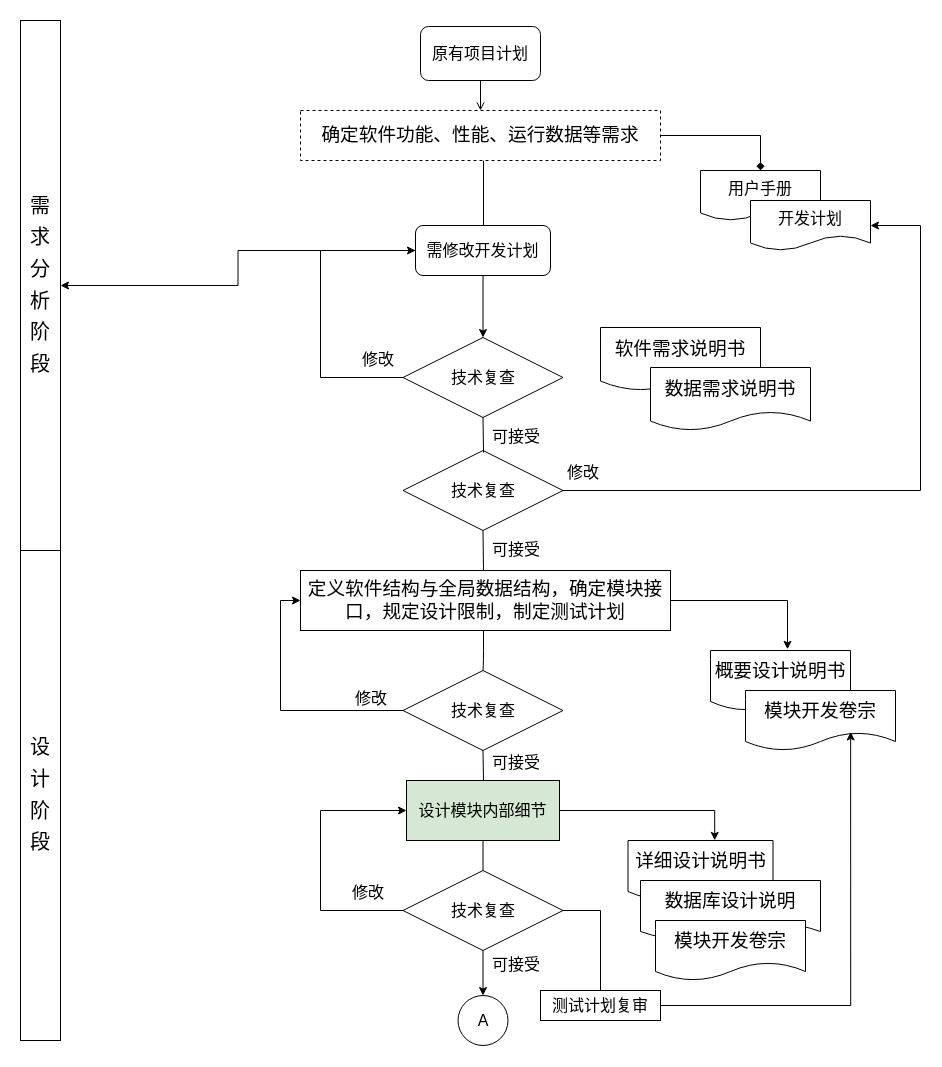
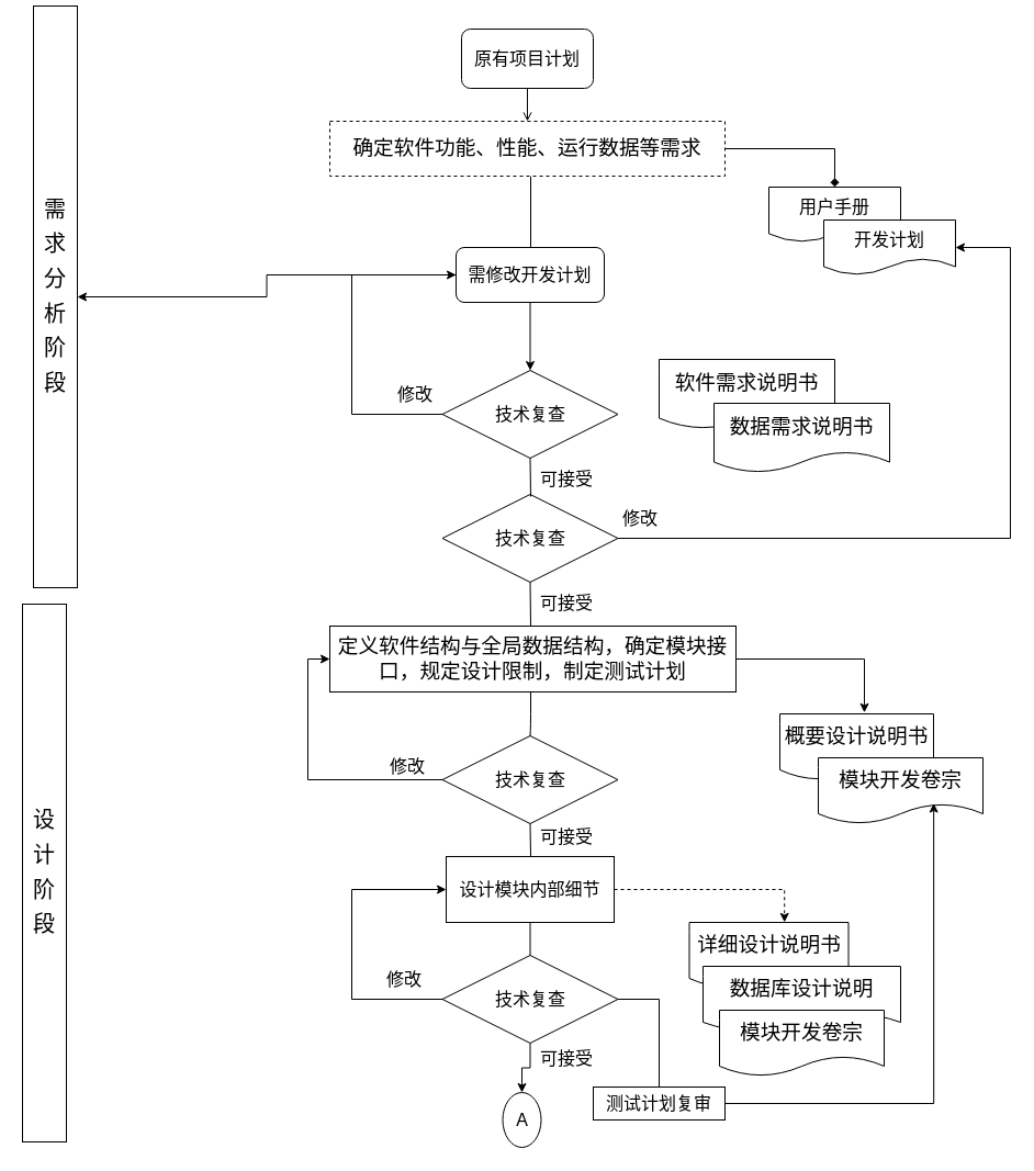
  <mxCell id="0" />
  <mxCell id="1" parent="0" />
- <mxCell id="2" value="&lt;p style=&quot;line-height: 130%&quot;&gt;&lt;font style=&quot;font-size: 20px ; line-height: 158%&quot;&gt;需求分析阶段&lt;/font&gt;&lt;/p&gt;" style="rounded=0;whiteSpace=wrap;html=1;align=center;" vertex="1" parent="1"><mxGeometry x="20" y="20" width="40" height="530" as="geometry" /></mxCell>
+ <mxCell id="2" value="&lt;p style=&quot;line-height: 130%&quot;&gt;&lt;font style=&quot;font-size: 20px ; line-height: 158%&quot;&gt;需求分析阶段&lt;/font&gt;&lt;/p&gt;" style="rounded=0;whiteSpace=wrap;html=1;align=center;" vertex="1" parent="1"><mxGeometry x="30" y="5" width="40" height="530" as="geometry" /></mxCell>
  <mxCell id="3" value="&lt;p style=&quot;line-height: 130%&quot;&gt;&lt;span style=&quot;font-size: 20px ; line-height: 158%&quot;&gt;设计阶段&lt;/span&gt;&lt;/p&gt;" style="rounded=0;whiteSpace=wrap;html=1;align=center;" vertex="1" parent="1"><mxGeometry x="20" y="550" width="40" height="490" as="geometry" /></mxCell>
  <mxCell id="4" style="edgeStyle=orthogonalEdgeStyle;rounded=0;orthogonalLoop=1;jettySize=auto;html=1;exitX=0.5;exitY=1;exitDx=0;exitDy=0;fontSize=16;endArrow=open;" edge="1" parent="1" source="5" target="8"><mxGeometry relative="1" as="geometry"><mxPoint x="480" y="110" as="targetPoint" /></mxGeometry></mxCell>
  <mxCell id="5" value="原有项目计划" style="rounded=1;whiteSpace=wrap;html=1;fontSize=16;" vertex="1" parent="1"><mxGeometry x="420" y="26" width="120" height="54" as="geometry" /></mxCell>
  <mxCell id="6" style="edgeStyle=orthogonalEdgeStyle;rounded=0;orthogonalLoop=1;jettySize=auto;html=1;exitX=1;exitY=0.5;exitDx=0;exitDy=0;entryX=0.5;entryY=0;entryDx=0;entryDy=0;fontSize=16;endArrow=diamond;" edge="1" parent="1" source="8" target="20"><mxGeometry relative="1" as="geometry"><Array as="points"><mxPoint x="760" y="135" /><mxPoint x="760" y="170" /></Array></mxGeometry></mxCell>
  <mxCell id="7" style="edgeStyle=orthogonalEdgeStyle;rounded=0;orthogonalLoop=1;jettySize=auto;html=1;entryX=0.5;entryY=0;entryDx=0;entryDy=0;fontSize=16;" edge="1" parent="1" source="8" target="11"><mxGeometry relative="1" as="geometry"><Array as="points"><mxPoint x="483" y="240" /><mxPoint x="483" y="240" /></Array></mxGeometry></mxCell>
  <mxCell id="8" value="&lt;p class=&quot;MsoNormal&quot;&gt;&lt;span style=&quot;font-size: 14pt&quot;&gt;&lt;font face=&quot;仿宋_GB2312&quot;&gt;确定软件功能、性能、运行数据等需求&lt;/font&gt;&lt;/span&gt;&lt;/p&gt;" style="rounded=0;whiteSpace=wrap;html=1;dashed=1;" vertex="1" parent="1"><mxGeometry x="300" y="110" width="360" height="50" as="geometry" /></mxCell>
  <mxCell id="9" style="edgeStyle=orthogonalEdgeStyle;rounded=0;orthogonalLoop=1;jettySize=auto;html=1;exitX=0.5;exitY=1;exitDx=0;exitDy=0;entryX=0.5;entryY=0;entryDx=0;entryDy=0;fontSize=16;" edge="1" parent="1" source="11" target="13"><mxGeometry relative="1" as="geometry" /></mxCell>
  <mxCell id="10" style="edgeStyle=orthogonalEdgeStyle;rounded=0;orthogonalLoop=1;jettySize=auto;html=1;fontSize=16;" edge="1" parent="1" source="11" target="2"><mxGeometry relative="1" as="geometry" /></mxCell>
  <mxCell id="11" value="需修改开发计划" style="rounded=1;whiteSpace=wrap;html=1;fontSize=16;" vertex="1" parent="1"><mxGeometry x="415" y="225" width="135" height="50" as="geometry" /></mxCell>
  <mxCell id="12" style="edgeStyle=orthogonalEdgeStyle;rounded=0;orthogonalLoop=1;jettySize=auto;html=1;exitX=0;exitY=0.5;exitDx=0;exitDy=0;entryX=0;entryY=0.5;entryDx=0;entryDy=0;fontSize=16;" edge="1" parent="1" source="13" target="11"><mxGeometry relative="1" as="geometry"><Array as="points"><mxPoint x="320" y="377" /><mxPoint x="320" y="250" /></Array></mxGeometry></mxCell>
  <mxCell id="13" value="技术复查" style="rhombus;whiteSpace=wrap;html=1;fontSize=16;" vertex="1" parent="1"><mxGeometry x="402.5" y="337" width="160" height="80" as="geometry" /></mxCell>
  <mxCell id="14" style="edgeStyle=orthogonalEdgeStyle;rounded=0;orthogonalLoop=1;jettySize=auto;html=1;entryX=1;entryY=0.5;entryDx=0;entryDy=0;fontSize=16;" edge="1" parent="1" source="15" target="23"><mxGeometry relative="1" as="geometry"><Array as="points"><mxPoint x="920" y="490" /><mxPoint x="920" y="225" /></Array></mxGeometry></mxCell>
  <mxCell id="15" value="技术复查" style="rhombus;whiteSpace=wrap;html=1;fontSize=16;" vertex="1" parent="1"><mxGeometry x="402.5" y="450" width="160" height="80" as="geometry" /></mxCell>
  <mxCell id="16" value="" style="endArrow=none;html=1;entryX=0.5;entryY=1;entryDx=0;entryDy=0;" edge="1" parent="1" target="13"><mxGeometry width="50" height="50" relative="1" as="geometry"><mxPoint x="483" y="452" as="sourcePoint" /><mxPoint x="482.5" y="422" as="targetPoint" /><Array as="points" /></mxGeometry></mxCell>
  <mxCell id="17" value="可接受" style="text;html=1;resizable=0;points=[];autosize=1;align=left;verticalAlign=top;spacingTop=-4;fontSize=16;" vertex="1" parent="1"><mxGeometry x="490" y="423.5" width="60" height="20" as="geometry" /></mxCell>
  <mxCell id="18" value="修改" style="text;html=1;resizable=0;points=[];autosize=1;align=left;verticalAlign=top;spacingTop=-4;fontSize=16;" vertex="1" parent="1"><mxGeometry x="565" y="460" width="50" height="20" as="geometry" /></mxCell>
  <mxCell id="19" value="修改" style="text;html=1;resizable=0;points=[];autosize=1;align=left;verticalAlign=top;spacingTop=-4;fontSize=16;" vertex="1" parent="1"><mxGeometry x="360" y="347" width="50" height="20" as="geometry" /></mxCell>
  <mxCell id="20" value="用户手册" style="shape=document;whiteSpace=wrap;html=1;boundedLbl=1;fontSize=16;" vertex="1" parent="1"><mxGeometry x="700" y="170" width="120" height="50" as="geometry" /></mxCell>
  <mxCell id="21" value="&lt;p class=&quot;MsoNormal&quot;&gt;&lt;span style=&quot;font-size: 14pt&quot;&gt;&lt;font face=&quot;仿宋_GB2312&quot;&gt;软件需求说明书&lt;/font&gt;&lt;/span&gt;&lt;/p&gt;" style="shape=document;whiteSpace=wrap;html=1;boundedLbl=1;" vertex="1" parent="1"><mxGeometry x="600" y="327" width="160" height="63" as="geometry" /></mxCell>
  <mxCell id="22" value="&lt;p class=&quot;MsoNormal&quot;&gt;&lt;span style=&quot;font-size: 14pt&quot;&gt;&lt;font face=&quot;仿宋_GB2312&quot;&gt;数据需求说明书&lt;/font&gt;&lt;/span&gt;&lt;/p&gt;" style="shape=document;whiteSpace=wrap;html=1;boundedLbl=1;fontSize=16;" vertex="1" parent="1"><mxGeometry x="650" y="367" width="160" height="63" as="geometry" /></mxCell>
  <mxCell id="23" value="开发计划" style="shape=document;whiteSpace=wrap;html=1;boundedLbl=1;fontSize=16;" vertex="1" parent="1"><mxGeometry x="750" y="200" width="120" height="50" as="geometry" /></mxCell>
  <mxCell id="24" value="" style="endArrow=none;html=1;fontSize=16;entryX=0.5;entryY=1;entryDx=0;entryDy=0;" edge="1" parent="1" target="15"><mxGeometry width="50" height="50" relative="1" as="geometry"><mxPoint x="483" y="570" as="sourcePoint" /><mxPoint x="507.5" y="590" as="targetPoint" /></mxGeometry></mxCell>
  <mxCell id="25" value="可接受" style="text;html=1;resizable=0;points=[];autosize=1;align=left;verticalAlign=top;spacingTop=-4;fontSize=16;" vertex="1" parent="1"><mxGeometry x="490" y="536.5" width="60" height="20" as="geometry" /></mxCell>
  <mxCell id="26" style="edgeStyle=orthogonalEdgeStyle;rounded=0;orthogonalLoop=1;jettySize=auto;html=1;entryX=0.55;entryY=-0.02;entryDx=0;entryDy=0;entryPerimeter=0;fontSize=16;" edge="1" parent="1" source="27" target="28"><mxGeometry relative="1" as="geometry" /></mxCell>
  <mxCell id="27" value="&lt;p class=&quot;MsoNormal&quot;&gt;&lt;span style=&quot;font-size: 14pt&quot;&gt;&lt;font face=&quot;仿宋_GB2312&quot;&gt;定义软件结构与全局数据结构，确定模&lt;/font&gt;&lt;/span&gt;&lt;span style=&quot;font-size: 14pt&quot;&gt;块接口，规定设计限制，制定测试计划&lt;/span&gt;&lt;/p&gt;" style="rounded=0;whiteSpace=wrap;html=1;fontSize=16;align=center;" vertex="1" parent="1"><mxGeometry x="300" y="570" width="370" height="60" as="geometry" /></mxCell>
  <mxCell id="28" value="&lt;p class=&quot;MsoNormal&quot;&gt;&lt;span style=&quot;font-size: 14pt&quot;&gt;&lt;font face=&quot;仿宋_GB2312&quot;&gt;概要设计说明书&lt;/font&gt;&lt;/span&gt;&lt;/p&gt;" style="shape=document;whiteSpace=wrap;html=1;boundedLbl=1;fontSize=16;" vertex="1" parent="1"><mxGeometry x="710" y="650" width="140" height="60" as="geometry" /></mxCell>
  <mxCell id="29" value="&lt;p class=&quot;MsoNormal&quot;&gt;&lt;span style=&quot;font-size: 14pt&quot;&gt;&lt;font face=&quot;仿宋_GB2312&quot;&gt;模块开发卷宗&lt;/font&gt;&lt;/span&gt;&lt;/p&gt;" style="shape=document;whiteSpace=wrap;html=1;boundedLbl=1;fontSize=16;" vertex="1" parent="1"><mxGeometry x="745" y="690" width="150" height="60" as="geometry" /></mxCell>
  <mxCell id="30" style="edgeStyle=orthogonalEdgeStyle;rounded=0;orthogonalLoop=1;jettySize=auto;html=1;entryX=0;entryY=0.5;entryDx=0;entryDy=0;fontSize=16;" edge="1" parent="1" source="31" target="27"><mxGeometry relative="1" as="geometry"><Array as="points"><mxPoint x="280" y="710" /><mxPoint x="280" y="600" /></Array></mxGeometry></mxCell>
  <mxCell id="31" value="技术复查" style="rhombus;whiteSpace=wrap;html=1;fontSize=16;" vertex="1" parent="1"><mxGeometry x="402.5" y="670" width="160" height="80" as="geometry" /></mxCell>
  <mxCell id="32" value="" style="endArrow=none;html=1;fontSize=16;exitX=0.5;exitY=0;exitDx=0;exitDy=0;" edge="1" parent="1" source="31"><mxGeometry width="50" height="50" relative="1" as="geometry"><mxPoint x="440" y="680" as="sourcePoint" /><mxPoint x="483" y="630" as="targetPoint" /><Array as="points"><mxPoint x="483" y="660" /></Array></mxGeometry></mxCell>
  <mxCell id="33" value="修改" style="text;html=1;resizable=0;points=[];autosize=1;align=left;verticalAlign=top;spacingTop=-4;fontSize=16;" vertex="1" parent="1"><mxGeometry x="352.5" y="686" width="50" height="20" as="geometry" /></mxCell>
  <mxCell id="34" value="" style="endArrow=none;html=1;fontSize=16;" edge="1" parent="1"><mxGeometry width="50" height="50" relative="1" as="geometry"><mxPoint x="483" y="780" as="sourcePoint" /><mxPoint x="482.5" y="750" as="targetPoint" /></mxGeometry></mxCell>
  <mxCell id="35" value="可接受" style="text;html=1;resizable=0;points=[];autosize=1;align=left;verticalAlign=top;spacingTop=-4;fontSize=16;" vertex="1" parent="1"><mxGeometry x="490" y="750" width="60" height="20" as="geometry" /></mxCell>
- <mxCell id="36" style="edgeStyle=orthogonalEdgeStyle;rounded=0;orthogonalLoop=1;jettySize=auto;html=1;exitX=1;exitY=0.5;exitDx=0;exitDy=0;entryX=0.598;entryY=-0.002;entryDx=0;entryDy=0;entryPerimeter=0;fontSize=16;" edge="1" parent="1" source="37" target="38"><mxGeometry relative="1" as="geometry" /></mxCell>
- <mxCell id="37" value="设计模块内部细节" style="rounded=0;whiteSpace=wrap;html=1;fontSize=16;fillColor=#d5e8d4;" vertex="1" parent="1"><mxGeometry x="406" y="780" width="153" height="60" as="geometry" /></mxCell>
+ <mxCell id="36" style="edgeStyle=orthogonalEdgeStyle;rounded=0;orthogonalLoop=1;jettySize=auto;html=1;exitX=1;exitY=0.5;exitDx=0;exitDy=0;entryX=0.598;entryY=-0.002;entryDx=0;entryDy=0;entryPerimeter=0;fontSize=16;dashed=1;" edge="1" parent="1" source="37" target="38"><mxGeometry relative="1" as="geometry" /></mxCell>
+ <mxCell id="37" value="设计模块内部细节" style="rounded=0;whiteSpace=wrap;html=1;fontSize=16;" vertex="1" parent="1"><mxGeometry x="406" y="780" width="153" height="60" as="geometry" /></mxCell>
  <mxCell id="38" value="&lt;p class=&quot;MsoNormal&quot;&gt;&lt;span style=&quot;font-size: 14pt&quot;&gt;&lt;font face=&quot;仿宋_GB2312&quot;&gt;详细设计说明书&lt;/font&gt;&lt;/span&gt;&lt;/p&gt;" style="shape=document;whiteSpace=wrap;html=1;boundedLbl=1;fontSize=16;" vertex="1" parent="1"><mxGeometry x="627.5" y="840" width="145" height="60" as="geometry" /></mxCell>
  <mxCell id="39" value="&lt;p class=&quot;MsoNormal&quot;&gt;&lt;span style=&quot;font-size: 14pt&quot;&gt;&lt;font face=&quot;仿宋_GB2312&quot;&gt;数据库设计说明&lt;/font&gt;&lt;/span&gt;&lt;/p&gt;" style="shape=document;whiteSpace=wrap;html=1;boundedLbl=1;fontSize=16;" vertex="1" parent="1"><mxGeometry x="640" y="880" width="180" height="60" as="geometry" /></mxCell>
  <mxCell id="40" value="&lt;p class=&quot;MsoNormal&quot;&gt;&lt;span style=&quot;font-size: 14pt&quot;&gt;&lt;font face=&quot;仿宋_GB2312&quot;&gt;模块开发卷宗&lt;/font&gt;&lt;/span&gt;&lt;/p&gt;" style="shape=document;whiteSpace=wrap;html=1;boundedLbl=1;fontSize=16;" vertex="1" parent="1"><mxGeometry x="655" y="920" width="150" height="60" as="geometry" /></mxCell>
  <mxCell id="41" style="edgeStyle=orthogonalEdgeStyle;rounded=0;orthogonalLoop=1;jettySize=auto;html=1;entryX=0;entryY=0.5;entryDx=0;entryDy=0;fontSize=16;" edge="1" parent="1" source="43" target="37"><mxGeometry relative="1" as="geometry"><Array as="points"><mxPoint x="320" y="910" /><mxPoint x="320" y="810" /></Array></mxGeometry></mxCell>
  <mxCell id="42" style="edgeStyle=orthogonalEdgeStyle;rounded=0;orthogonalLoop=1;jettySize=auto;html=1;exitX=0.5;exitY=1;exitDx=0;exitDy=0;entryX=0.5;entryY=0;entryDx=0;entryDy=0;fontSize=16;" edge="1" parent="1" source="43" target="46"><mxGeometry relative="1" as="geometry" /></mxCell>
  <mxCell id="43" value="技术复查" style="rhombus;whiteSpace=wrap;html=1;fontSize=16;" vertex="1" parent="1"><mxGeometry x="402.5" y="870" width="160" height="80" as="geometry" /></mxCell>
  <mxCell id="44" value="" style="endArrow=none;html=1;fontSize=16;exitX=0.5;exitY=0;exitDx=0;exitDy=0;" edge="1" parent="1" source="43"><mxGeometry width="50" height="50" relative="1" as="geometry"><mxPoint x="432.5" y="890" as="sourcePoint" /><mxPoint x="482.5" y="840" as="targetPoint" /></mxGeometry></mxCell>
  <mxCell id="45" value="修改" style="text;html=1;resizable=0;points=[];autosize=1;align=left;verticalAlign=top;spacingTop=-4;fontSize=16;" vertex="1" parent="1"><mxGeometry x="350" y="880" width="50" height="20" as="geometry" /></mxCell>
- <mxCell id="46" value="A" style="ellipse;whiteSpace=wrap;html=1;aspect=fixed;fontSize=16;" vertex="1" parent="1"><mxGeometry x="457.5" y="995" width="50" height="50" as="geometry" /></mxCell>
+ <mxCell id="46" value="A" style="ellipse;whiteSpace=wrap;html=1;aspect=fixed;fontSize=16;" vertex="1" parent="1"><mxGeometry x="457.5" y="995" width="35" height="50" as="geometry" /></mxCell>
  <mxCell id="47" value="可接受" style="text;html=1;resizable=0;points=[];autosize=1;align=left;verticalAlign=top;spacingTop=-4;fontSize=16;" vertex="1" parent="1"><mxGeometry x="490" y="952" width="60" height="20" as="geometry" /></mxCell>
  <mxCell id="48" style="edgeStyle=orthogonalEdgeStyle;rounded=0;orthogonalLoop=1;jettySize=auto;html=1;entryX=0.701;entryY=0.691;entryDx=0;entryDy=0;entryPerimeter=0;fontSize=16;" edge="1" parent="1" source="49" target="29"><mxGeometry relative="1" as="geometry" /></mxCell>
  <mxCell id="49" value="测试计划复审" style="rounded=0;whiteSpace=wrap;html=1;fontSize=16;" vertex="1" parent="1"><mxGeometry x="540" y="990" width="120" height="30" as="geometry" /></mxCell>
  <mxCell id="50" value="" style="endArrow=none;html=1;fontSize=16;exitX=0.5;exitY=0;exitDx=0;exitDy=0;" edge="1" parent="1" source="49"><mxGeometry width="50" height="50" relative="1" as="geometry"><mxPoint x="577.5" y="995" as="sourcePoint" /><mxPoint x="600" y="910" as="targetPoint" /></mxGeometry></mxCell>
  <mxCell id="51" value="" style="endArrow=none;html=1;fontSize=16;exitX=1;exitY=0.5;exitDx=0;exitDy=0;" edge="1" parent="1" source="43"><mxGeometry width="50" height="50" relative="1" as="geometry"><mxPoint x="550" y="960" as="sourcePoint" /><mxPoint x="600" y="910" as="targetPoint" /></mxGeometry></mxCell>
